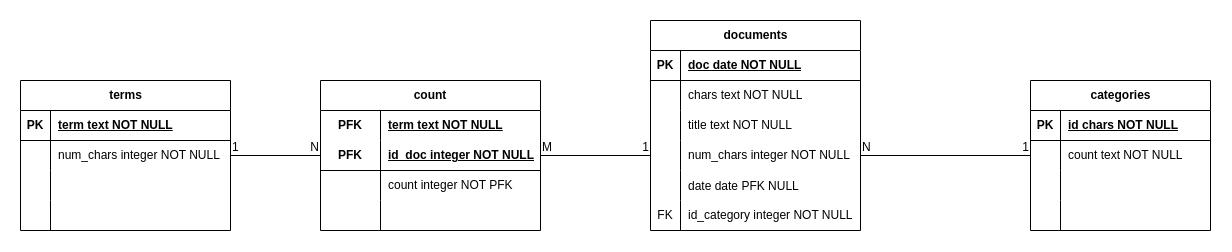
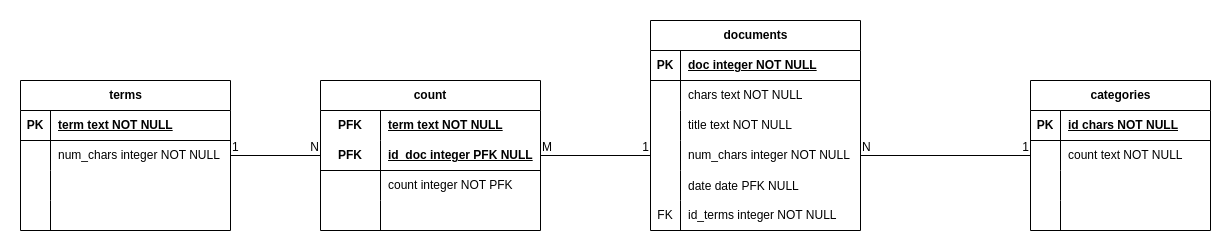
  <mxCell id="0" />
  <mxCell id="1" parent="0" />
  <mxCell id="2" value="documents" style="shape=table;startSize=30;container=1;collapsible=1;childLayout=tableLayout;fixedRows=1;rowLines=0;fontStyle=1;align=center;resizeLast=1;html=1;" parent="1" vertex="1"><mxGeometry x="650" y="20" width="210" height="210" as="geometry" /></mxCell>
  <mxCell id="3" value="" style="shape=tableRow;horizontal=0;startSize=0;swimlaneHead=0;swimlaneBody=0;fillColor=none;collapsible=0;dropTarget=0;points=[[0,0.5],[1,0.5]];portConstraint=eastwest;top=0;left=0;right=0;bottom=1;" parent="2" vertex="1"><mxGeometry y="30" width="210" height="30" as="geometry" /></mxCell>
  <mxCell id="4" value="PK" style="shape=partialRectangle;connectable=0;fillColor=none;top=0;left=0;bottom=0;right=0;fontStyle=1;overflow=hidden;whiteSpace=wrap;html=1;" parent="3" vertex="1"><mxGeometry width="30" height="30" as="geometry"><mxRectangle width="30" height="30" as="alternateBounds" /></mxGeometry></mxCell>
- <mxCell id="5" value="doc date NOT NULL" style="shape=partialRectangle;connectable=0;fillColor=none;top=0;left=0;bottom=0;right=0;align=left;spacingLeft=6;fontStyle=5;overflow=hidden;whiteSpace=wrap;html=1;" parent="3" vertex="1"><mxGeometry x="30" width="180" height="30" as="geometry"><mxRectangle width="180" height="30" as="alternateBounds" /></mxGeometry></mxCell>
+ <mxCell id="5" value="doc integer NOT NULL" style="shape=partialRectangle;connectable=0;fillColor=none;top=0;left=0;bottom=0;right=0;align=left;spacingLeft=6;fontStyle=5;overflow=hidden;whiteSpace=wrap;html=1;" parent="3" vertex="1"><mxGeometry x="30" width="180" height="30" as="geometry"><mxRectangle width="180" height="30" as="alternateBounds" /></mxGeometry></mxCell>
  <mxCell id="6" value="" style="shape=tableRow;horizontal=0;startSize=0;swimlaneHead=0;swimlaneBody=0;fillColor=none;collapsible=0;dropTarget=0;points=[[0,0.5],[1,0.5]];portConstraint=eastwest;top=0;left=0;right=0;bottom=0;" parent="2" vertex="1"><mxGeometry y="60" width="210" height="30" as="geometry" /></mxCell>
  <mxCell id="7" value="" style="shape=partialRectangle;connectable=0;fillColor=none;top=0;left=0;bottom=0;right=0;editable=1;overflow=hidden;whiteSpace=wrap;html=1;" parent="6" vertex="1"><mxGeometry width="30" height="30" as="geometry"><mxRectangle width="30" height="30" as="alternateBounds" /></mxGeometry></mxCell>
  <mxCell id="8" value="chars text NOT NULL" style="shape=partialRectangle;connectable=0;fillColor=none;top=0;left=0;bottom=0;right=0;align=left;spacingLeft=6;overflow=hidden;whiteSpace=wrap;html=1;" parent="6" vertex="1"><mxGeometry x="30" width="180" height="30" as="geometry"><mxRectangle width="180" height="30" as="alternateBounds" /></mxGeometry></mxCell>
  <mxCell id="9" value="" style="shape=tableRow;horizontal=0;startSize=0;swimlaneHead=0;swimlaneBody=0;fillColor=none;collapsible=0;dropTarget=0;points=[[0,0.5],[1,0.5]];portConstraint=eastwest;top=0;left=0;right=0;bottom=0;" parent="2" vertex="1"><mxGeometry y="90" width="210" height="30" as="geometry" /></mxCell>
  <mxCell id="10" value="" style="shape=partialRectangle;connectable=0;fillColor=none;top=0;left=0;bottom=0;right=0;editable=1;overflow=hidden;whiteSpace=wrap;html=1;" parent="9" vertex="1"><mxGeometry width="30" height="30" as="geometry"><mxRectangle width="30" height="30" as="alternateBounds" /></mxGeometry></mxCell>
  <mxCell id="11" value="title text NOT NULL" style="shape=partialRectangle;connectable=0;fillColor=none;top=0;left=0;bottom=0;right=0;align=left;spacingLeft=6;overflow=hidden;whiteSpace=wrap;html=1;" parent="9" vertex="1"><mxGeometry x="30" width="180" height="30" as="geometry"><mxRectangle width="180" height="30" as="alternateBounds" /></mxGeometry></mxCell>
  <mxCell id="12" value="" style="shape=tableRow;horizontal=0;startSize=0;swimlaneHead=0;swimlaneBody=0;fillColor=none;collapsible=0;dropTarget=0;points=[[0,0.5],[1,0.5]];portConstraint=eastwest;top=0;left=0;right=0;bottom=0;" parent="2" vertex="1"><mxGeometry y="120" width="210" height="30" as="geometry" /></mxCell>
  <mxCell id="13" value="" style="shape=partialRectangle;connectable=0;fillColor=none;top=0;left=0;bottom=0;right=0;editable=1;overflow=hidden;whiteSpace=wrap;html=1;" parent="12" vertex="1"><mxGeometry width="30" height="30" as="geometry"><mxRectangle width="30" height="30" as="alternateBounds" /></mxGeometry></mxCell>
  <mxCell id="14" value="num_chars integer NOT NULL" style="shape=partialRectangle;connectable=0;fillColor=none;top=0;left=0;bottom=0;right=0;align=left;spacingLeft=6;overflow=hidden;whiteSpace=wrap;html=1;" parent="12" vertex="1"><mxGeometry x="30" width="180" height="30" as="geometry"><mxRectangle width="180" height="30" as="alternateBounds" /></mxGeometry></mxCell>
  <mxCell id="15" value="" style="shape=tableRow;horizontal=0;startSize=0;swimlaneHead=0;swimlaneBody=0;fillColor=none;collapsible=0;dropTarget=0;points=[[0,0.5],[1,0.5]];portConstraint=eastwest;top=0;left=0;right=0;bottom=0;" parent="2" vertex="1"><mxGeometry y="150" width="210" height="30" as="geometry" /></mxCell>
  <mxCell id="16" value="" style="shape=partialRectangle;connectable=0;fillColor=none;top=0;left=0;bottom=0;right=0;editable=1;overflow=hidden;" parent="15" vertex="1"><mxGeometry width="30" height="30" as="geometry"><mxRectangle width="30" height="30" as="alternateBounds" /></mxGeometry></mxCell>
  <mxCell id="17" value="date date PFK NULL" style="shape=partialRectangle;connectable=0;fillColor=none;top=0;left=0;bottom=0;right=0;align=left;spacingLeft=6;overflow=hidden;" parent="15" vertex="1"><mxGeometry x="30" width="180" height="30" as="geometry"><mxRectangle width="180" height="30" as="alternateBounds" /></mxGeometry></mxCell>
  <mxCell id="18" value="" style="shape=tableRow;horizontal=0;startSize=0;swimlaneHead=0;swimlaneBody=0;fillColor=none;collapsible=0;dropTarget=0;points=[[0,0.5],[1,0.5]];portConstraint=eastwest;top=0;left=0;right=0;bottom=0;" parent="2" vertex="1"><mxGeometry y="180" width="210" height="30" as="geometry" /></mxCell>
  <mxCell id="19" value="FK" style="shape=partialRectangle;connectable=0;fillColor=none;top=0;left=0;bottom=0;right=0;fontStyle=0;overflow=hidden;whiteSpace=wrap;html=1;" parent="18" vertex="1"><mxGeometry width="30" height="30" as="geometry"><mxRectangle width="30" height="30" as="alternateBounds" /></mxGeometry></mxCell>
- <mxCell id="20" value="id_category integer NOT NULL" style="shape=partialRectangle;connectable=0;fillColor=none;top=0;left=0;bottom=0;right=0;align=left;spacingLeft=6;fontStyle=0;overflow=hidden;whiteSpace=wrap;html=1;" parent="18" vertex="1"><mxGeometry x="30" width="180" height="30" as="geometry"><mxRectangle width="180" height="30" as="alternateBounds" /></mxGeometry></mxCell>
+ <mxCell id="20" value="id_terms integer NOT NULL" style="shape=partialRectangle;connectable=0;fillColor=none;top=0;left=0;bottom=0;right=0;align=left;spacingLeft=6;fontStyle=0;overflow=hidden;whiteSpace=wrap;html=1;" parent="18" vertex="1"><mxGeometry x="30" width="180" height="30" as="geometry"><mxRectangle width="180" height="30" as="alternateBounds" /></mxGeometry></mxCell>
  <mxCell id="21" value="categories" style="shape=table;startSize=30;container=1;collapsible=1;childLayout=tableLayout;fixedRows=1;rowLines=0;fontStyle=1;align=center;resizeLast=1;html=1;" parent="1" vertex="1"><mxGeometry x="1030" y="80" width="180" height="150" as="geometry" /></mxCell>
  <mxCell id="22" value="" style="shape=tableRow;horizontal=0;startSize=0;swimlaneHead=0;swimlaneBody=0;fillColor=none;collapsible=0;dropTarget=0;points=[[0,0.5],[1,0.5]];portConstraint=eastwest;top=0;left=0;right=0;bottom=1;" parent="21" vertex="1"><mxGeometry y="30" width="180" height="30" as="geometry" /></mxCell>
  <mxCell id="23" value="PK" style="shape=partialRectangle;connectable=0;fillColor=none;top=0;left=0;bottom=0;right=0;fontStyle=1;overflow=hidden;whiteSpace=wrap;html=1;" parent="22" vertex="1"><mxGeometry width="30" height="30" as="geometry"><mxRectangle width="30" height="30" as="alternateBounds" /></mxGeometry></mxCell>
  <mxCell id="24" value="id chars NOT NULL" style="shape=partialRectangle;connectable=0;fillColor=none;top=0;left=0;bottom=0;right=0;align=left;spacingLeft=6;fontStyle=5;overflow=hidden;whiteSpace=wrap;html=1;" parent="22" vertex="1"><mxGeometry x="30" width="150" height="30" as="geometry"><mxRectangle width="150" height="30" as="alternateBounds" /></mxGeometry></mxCell>
  <mxCell id="25" value="" style="shape=tableRow;horizontal=0;startSize=0;swimlaneHead=0;swimlaneBody=0;fillColor=none;collapsible=0;dropTarget=0;points=[[0,0.5],[1,0.5]];portConstraint=eastwest;top=0;left=0;right=0;bottom=0;" parent="21" vertex="1"><mxGeometry y="60" width="180" height="30" as="geometry" /></mxCell>
  <mxCell id="26" value="" style="shape=partialRectangle;connectable=0;fillColor=none;top=0;left=0;bottom=0;right=0;editable=1;overflow=hidden;whiteSpace=wrap;html=1;" parent="25" vertex="1"><mxGeometry width="30" height="30" as="geometry"><mxRectangle width="30" height="30" as="alternateBounds" /></mxGeometry></mxCell>
  <mxCell id="27" value="count text NOT NULL" style="shape=partialRectangle;connectable=0;fillColor=none;top=0;left=0;bottom=0;right=0;align=left;spacingLeft=6;overflow=hidden;whiteSpace=wrap;html=1;" parent="25" vertex="1"><mxGeometry x="30" width="150" height="30" as="geometry"><mxRectangle width="150" height="30" as="alternateBounds" /></mxGeometry></mxCell>
  <mxCell id="28" value="" style="shape=tableRow;horizontal=0;startSize=0;swimlaneHead=0;swimlaneBody=0;fillColor=none;collapsible=0;dropTarget=0;points=[[0,0.5],[1,0.5]];portConstraint=eastwest;top=0;left=0;right=0;bottom=0;" parent="21" vertex="1"><mxGeometry y="90" width="180" height="30" as="geometry" /></mxCell>
  <mxCell id="29" value="" style="shape=partialRectangle;connectable=0;fillColor=none;top=0;left=0;bottom=0;right=0;editable=1;overflow=hidden;whiteSpace=wrap;html=1;" parent="28" vertex="1"><mxGeometry width="30" height="30" as="geometry"><mxRectangle width="30" height="30" as="alternateBounds" /></mxGeometry></mxCell>
  <mxCell id="30" value="" style="shape=partialRectangle;connectable=0;fillColor=none;top=0;left=0;bottom=0;right=0;align=left;spacingLeft=6;overflow=hidden;whiteSpace=wrap;html=1;" parent="28" vertex="1"><mxGeometry x="30" width="150" height="30" as="geometry"><mxRectangle width="150" height="30" as="alternateBounds" /></mxGeometry></mxCell>
  <mxCell id="31" value="" style="shape=tableRow;horizontal=0;startSize=0;swimlaneHead=0;swimlaneBody=0;fillColor=none;collapsible=0;dropTarget=0;points=[[0,0.5],[1,0.5]];portConstraint=eastwest;top=0;left=0;right=0;bottom=0;" parent="21" vertex="1"><mxGeometry y="120" width="180" height="30" as="geometry" /></mxCell>
  <mxCell id="32" value="" style="shape=partialRectangle;connectable=0;fillColor=none;top=0;left=0;bottom=0;right=0;editable=1;overflow=hidden;whiteSpace=wrap;html=1;" parent="31" vertex="1"><mxGeometry width="30" height="30" as="geometry"><mxRectangle width="30" height="30" as="alternateBounds" /></mxGeometry></mxCell>
  <mxCell id="33" value="" style="shape=partialRectangle;connectable=0;fillColor=none;top=0;left=0;bottom=0;right=0;align=left;spacingLeft=6;overflow=hidden;whiteSpace=wrap;html=1;" parent="31" vertex="1"><mxGeometry x="30" width="150" height="30" as="geometry"><mxRectangle width="150" height="30" as="alternateBounds" /></mxGeometry></mxCell>
  <mxCell id="34" value="" style="endArrow=none;html=1;rounded=0;exitX=1;exitY=0.5;exitDx=0;exitDy=0;entryX=0;entryY=0.5;entryDx=0;entryDy=0;" parent="1" source="12" target="25" edge="1"><mxGeometry relative="1" as="geometry"><mxPoint x="810" y="285" as="sourcePoint" /><mxPoint x="970" y="285" as="targetPoint" /></mxGeometry></mxCell>
  <mxCell id="35" value="N" style="resizable=0;html=1;whiteSpace=wrap;align=left;verticalAlign=bottom;" parent="34" connectable="0" vertex="1"><mxGeometry x="-1" relative="1" as="geometry" /></mxCell>
  <mxCell id="36" value="1" style="resizable=0;html=1;whiteSpace=wrap;align=right;verticalAlign=bottom;" parent="34" connectable="0" vertex="1"><mxGeometry x="1" relative="1" as="geometry" /></mxCell>
  <mxCell id="37" value="terms" style="shape=table;startSize=30;container=1;collapsible=1;childLayout=tableLayout;fixedRows=1;rowLines=0;fontStyle=1;align=center;resizeLast=1;html=1;" parent="1" vertex="1"><mxGeometry x="20" y="80" width="210" height="150" as="geometry" /></mxCell>
  <mxCell id="38" value="" style="shape=tableRow;horizontal=0;startSize=0;swimlaneHead=0;swimlaneBody=0;fillColor=none;collapsible=0;dropTarget=0;points=[[0,0.5],[1,0.5]];portConstraint=eastwest;top=0;left=0;right=0;bottom=1;" parent="37" vertex="1"><mxGeometry y="30" width="210" height="30" as="geometry" /></mxCell>
  <mxCell id="39" value="PK" style="shape=partialRectangle;connectable=0;fillColor=none;top=0;left=0;bottom=0;right=0;fontStyle=1;overflow=hidden;whiteSpace=wrap;html=1;" parent="38" vertex="1"><mxGeometry width="30" height="30" as="geometry"><mxRectangle width="30" height="30" as="alternateBounds" /></mxGeometry></mxCell>
  <mxCell id="40" value="term text NOT NULL" style="shape=partialRectangle;connectable=0;fillColor=none;top=0;left=0;bottom=0;right=0;align=left;spacingLeft=6;fontStyle=5;overflow=hidden;whiteSpace=wrap;html=1;" parent="38" vertex="1"><mxGeometry x="30" width="180" height="30" as="geometry"><mxRectangle width="180" height="30" as="alternateBounds" /></mxGeometry></mxCell>
  <mxCell id="41" value="" style="shape=tableRow;horizontal=0;startSize=0;swimlaneHead=0;swimlaneBody=0;fillColor=none;collapsible=0;dropTarget=0;points=[[0,0.5],[1,0.5]];portConstraint=eastwest;top=0;left=0;right=0;bottom=0;" parent="37" vertex="1"><mxGeometry y="60" width="210" height="30" as="geometry" /></mxCell>
  <mxCell id="42" value="" style="shape=partialRectangle;connectable=0;fillColor=none;top=0;left=0;bottom=0;right=0;editable=1;overflow=hidden;whiteSpace=wrap;html=1;" parent="41" vertex="1"><mxGeometry width="30" height="30" as="geometry"><mxRectangle width="30" height="30" as="alternateBounds" /></mxGeometry></mxCell>
  <mxCell id="43" value="num_chars integer NOT NULL" style="shape=partialRectangle;connectable=0;fillColor=none;top=0;left=0;bottom=0;right=0;align=left;spacingLeft=6;overflow=hidden;whiteSpace=wrap;html=1;" parent="41" vertex="1"><mxGeometry x="30" width="180" height="30" as="geometry"><mxRectangle width="180" height="30" as="alternateBounds" /></mxGeometry></mxCell>
  <mxCell id="44" value="" style="shape=tableRow;horizontal=0;startSize=0;swimlaneHead=0;swimlaneBody=0;fillColor=none;collapsible=0;dropTarget=0;points=[[0,0.5],[1,0.5]];portConstraint=eastwest;top=0;left=0;right=0;bottom=0;" parent="37" vertex="1"><mxGeometry y="90" width="210" height="30" as="geometry" /></mxCell>
  <mxCell id="45" value="" style="shape=partialRectangle;connectable=0;fillColor=none;top=0;left=0;bottom=0;right=0;editable=1;overflow=hidden;whiteSpace=wrap;html=1;" parent="44" vertex="1"><mxGeometry width="30" height="30" as="geometry"><mxRectangle width="30" height="30" as="alternateBounds" /></mxGeometry></mxCell>
  <mxCell id="46" value="" style="shape=partialRectangle;connectable=0;fillColor=none;top=0;left=0;bottom=0;right=0;align=left;spacingLeft=6;overflow=hidden;whiteSpace=wrap;html=1;" parent="44" vertex="1"><mxGeometry x="30" width="180" height="30" as="geometry"><mxRectangle width="180" height="30" as="alternateBounds" /></mxGeometry></mxCell>
  <mxCell id="47" value="" style="shape=tableRow;horizontal=0;startSize=0;swimlaneHead=0;swimlaneBody=0;fillColor=none;collapsible=0;dropTarget=0;points=[[0,0.5],[1,0.5]];portConstraint=eastwest;top=0;left=0;right=0;bottom=0;" parent="37" vertex="1"><mxGeometry y="120" width="210" height="30" as="geometry" /></mxCell>
  <mxCell id="48" value="" style="shape=partialRectangle;connectable=0;fillColor=none;top=0;left=0;bottom=0;right=0;editable=1;overflow=hidden;whiteSpace=wrap;html=1;" parent="47" vertex="1"><mxGeometry width="30" height="30" as="geometry"><mxRectangle width="30" height="30" as="alternateBounds" /></mxGeometry></mxCell>
  <mxCell id="49" value="" style="shape=partialRectangle;connectable=0;fillColor=none;top=0;left=0;bottom=0;right=0;align=left;spacingLeft=6;overflow=hidden;whiteSpace=wrap;html=1;" parent="47" vertex="1"><mxGeometry x="30" width="180" height="30" as="geometry"><mxRectangle width="180" height="30" as="alternateBounds" /></mxGeometry></mxCell>
  <mxCell id="50" value="count" style="shape=table;startSize=30;container=1;collapsible=1;childLayout=tableLayout;fixedRows=1;rowLines=0;fontStyle=1;align=center;resizeLast=1;html=1;whiteSpace=wrap;" parent="1" vertex="1"><mxGeometry x="320" y="80" width="220" height="150" as="geometry" /></mxCell>
  <mxCell id="51" value="" style="shape=tableRow;horizontal=0;startSize=0;swimlaneHead=0;swimlaneBody=0;fillColor=none;collapsible=0;dropTarget=0;points=[[0,0.5],[1,0.5]];portConstraint=eastwest;top=0;left=0;right=0;bottom=0;html=1;" parent="50" vertex="1"><mxGeometry y="30" width="220" height="30" as="geometry" /></mxCell>
  <mxCell id="52" value="PFK" style="shape=partialRectangle;connectable=0;fillColor=none;top=0;left=0;bottom=0;right=0;fontStyle=1;overflow=hidden;html=1;whiteSpace=wrap;" parent="51" vertex="1"><mxGeometry width="60" height="30" as="geometry"><mxRectangle width="60" height="30" as="alternateBounds" /></mxGeometry></mxCell>
  <mxCell id="53" value="term text NOT NULL" style="shape=partialRectangle;connectable=0;fillColor=none;top=0;left=0;bottom=0;right=0;align=left;spacingLeft=6;fontStyle=5;overflow=hidden;html=1;whiteSpace=wrap;" parent="51" vertex="1"><mxGeometry x="60" width="160" height="30" as="geometry"><mxRectangle width="160" height="30" as="alternateBounds" /></mxGeometry></mxCell>
  <mxCell id="54" value="" style="shape=tableRow;horizontal=0;startSize=0;swimlaneHead=0;swimlaneBody=0;fillColor=none;collapsible=0;dropTarget=0;points=[[0,0.5],[1,0.5]];portConstraint=eastwest;top=0;left=0;right=0;bottom=1;html=1;" parent="50" vertex="1"><mxGeometry y="60" width="220" height="30" as="geometry" /></mxCell>
  <mxCell id="55" value="PFK" style="shape=partialRectangle;connectable=0;fillColor=none;top=0;left=0;bottom=0;right=0;fontStyle=1;overflow=hidden;html=1;whiteSpace=wrap;" parent="54" vertex="1"><mxGeometry width="60" height="30" as="geometry"><mxRectangle width="60" height="30" as="alternateBounds" /></mxGeometry></mxCell>
- <mxCell id="56" value="id_doc integer NOT NULL" style="shape=partialRectangle;connectable=0;fillColor=none;top=0;left=0;bottom=0;right=0;align=left;spacingLeft=6;fontStyle=5;overflow=hidden;html=1;whiteSpace=wrap;" parent="54" vertex="1"><mxGeometry x="60" width="160" height="30" as="geometry"><mxRectangle width="160" height="30" as="alternateBounds" /></mxGeometry></mxCell>
+ <mxCell id="56" value="id_doc integer PFK NULL" style="shape=partialRectangle;connectable=0;fillColor=none;top=0;left=0;bottom=0;right=0;align=left;spacingLeft=6;fontStyle=5;overflow=hidden;html=1;whiteSpace=wrap;" parent="54" vertex="1"><mxGeometry x="60" width="160" height="30" as="geometry"><mxRectangle width="160" height="30" as="alternateBounds" /></mxGeometry></mxCell>
  <mxCell id="57" value="" style="shape=tableRow;horizontal=0;startSize=0;swimlaneHead=0;swimlaneBody=0;fillColor=none;collapsible=0;dropTarget=0;points=[[0,0.5],[1,0.5]];portConstraint=eastwest;top=0;left=0;right=0;bottom=0;html=1;" parent="50" vertex="1"><mxGeometry y="90" width="220" height="30" as="geometry" /></mxCell>
  <mxCell id="58" value="" style="shape=partialRectangle;connectable=0;fillColor=none;top=0;left=0;bottom=0;right=0;editable=1;overflow=hidden;html=1;whiteSpace=wrap;" parent="57" vertex="1"><mxGeometry width="60" height="30" as="geometry"><mxRectangle width="60" height="30" as="alternateBounds" /></mxGeometry></mxCell>
  <mxCell id="59" value="count integer NOT PFK" style="shape=partialRectangle;connectable=0;fillColor=none;top=0;left=0;bottom=0;right=0;align=left;spacingLeft=6;overflow=hidden;html=1;whiteSpace=wrap;" parent="57" vertex="1"><mxGeometry x="60" width="160" height="30" as="geometry"><mxRectangle width="160" height="30" as="alternateBounds" /></mxGeometry></mxCell>
  <mxCell id="60" value="" style="shape=tableRow;horizontal=0;startSize=0;swimlaneHead=0;swimlaneBody=0;fillColor=none;collapsible=0;dropTarget=0;points=[[0,0.5],[1,0.5]];portConstraint=eastwest;top=0;left=0;right=0;bottom=0;html=1;" parent="50" vertex="1"><mxGeometry y="120" width="220" height="30" as="geometry" /></mxCell>
  <mxCell id="61" value="" style="shape=partialRectangle;connectable=0;fillColor=none;top=0;left=0;bottom=0;right=0;editable=1;overflow=hidden;html=1;whiteSpace=wrap;" parent="60" vertex="1"><mxGeometry width="60" height="30" as="geometry"><mxRectangle width="60" height="30" as="alternateBounds" /></mxGeometry></mxCell>
  <mxCell id="62" value="" style="shape=partialRectangle;connectable=0;fillColor=none;top=0;left=0;bottom=0;right=0;align=left;spacingLeft=6;overflow=hidden;html=1;whiteSpace=wrap;" parent="60" vertex="1"><mxGeometry x="60" width="160" height="30" as="geometry"><mxRectangle width="160" height="30" as="alternateBounds" /></mxGeometry></mxCell>
  <mxCell id="63" value="" style="endArrow=none;html=1;rounded=0;exitX=1;exitY=0.5;exitDx=0;exitDy=0;entryX=0;entryY=0.5;entryDx=0;entryDy=0;" parent="1" source="41" target="54" edge="1"><mxGeometry relative="1" as="geometry"><mxPoint x="330" y="305" as="sourcePoint" /><mxPoint x="490" y="305" as="targetPoint" /></mxGeometry></mxCell>
  <mxCell id="64" value="1" style="resizable=0;html=1;whiteSpace=wrap;align=left;verticalAlign=bottom;" parent="63" connectable="0" vertex="1"><mxGeometry x="-1" relative="1" as="geometry" /></mxCell>
  <mxCell id="65" value="N" style="resizable=0;html=1;whiteSpace=wrap;align=right;verticalAlign=bottom;" parent="63" connectable="0" vertex="1"><mxGeometry x="1" relative="1" as="geometry" /></mxCell>
  <mxCell id="66" value="" style="endArrow=none;html=1;rounded=0;exitX=1;exitY=0.5;exitDx=0;exitDy=0;entryX=0;entryY=0.5;entryDx=0;entryDy=0;" parent="1" source="54" target="12" edge="1"><mxGeometry relative="1" as="geometry"><mxPoint x="500" y="355" as="sourcePoint" /><mxPoint x="660" y="355" as="targetPoint" /></mxGeometry></mxCell>
  <mxCell id="67" value="M" style="resizable=0;html=1;whiteSpace=wrap;align=left;verticalAlign=bottom;" parent="66" connectable="0" vertex="1"><mxGeometry x="-1" relative="1" as="geometry" /></mxCell>
  <mxCell id="68" value="1" style="resizable=0;html=1;whiteSpace=wrap;align=right;verticalAlign=bottom;" parent="66" connectable="0" vertex="1"><mxGeometry x="1" relative="1" as="geometry" /></mxCell>
